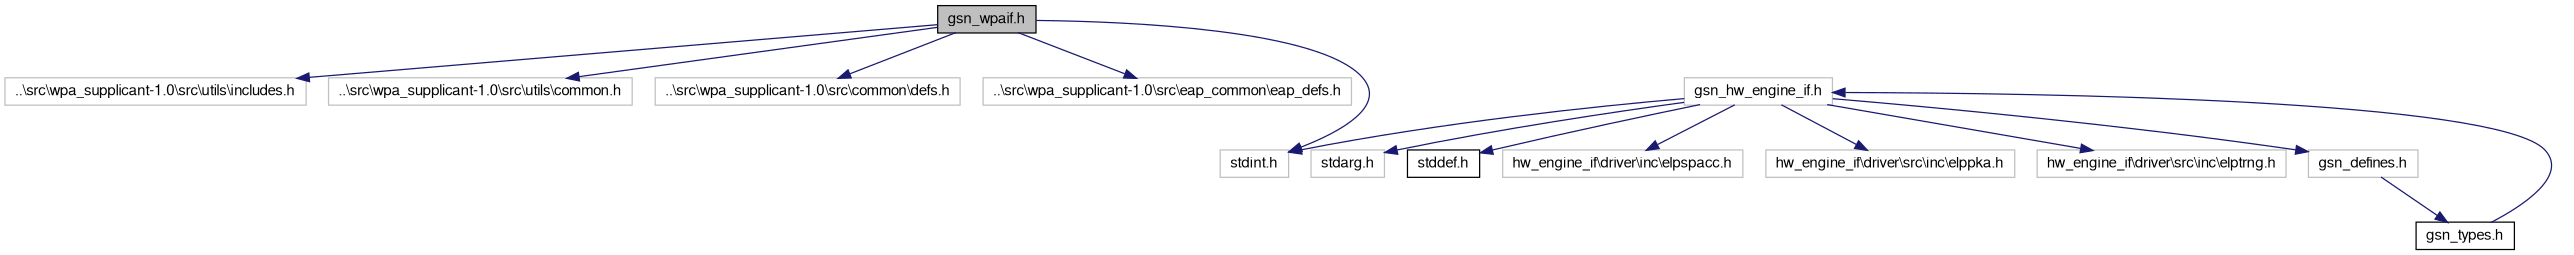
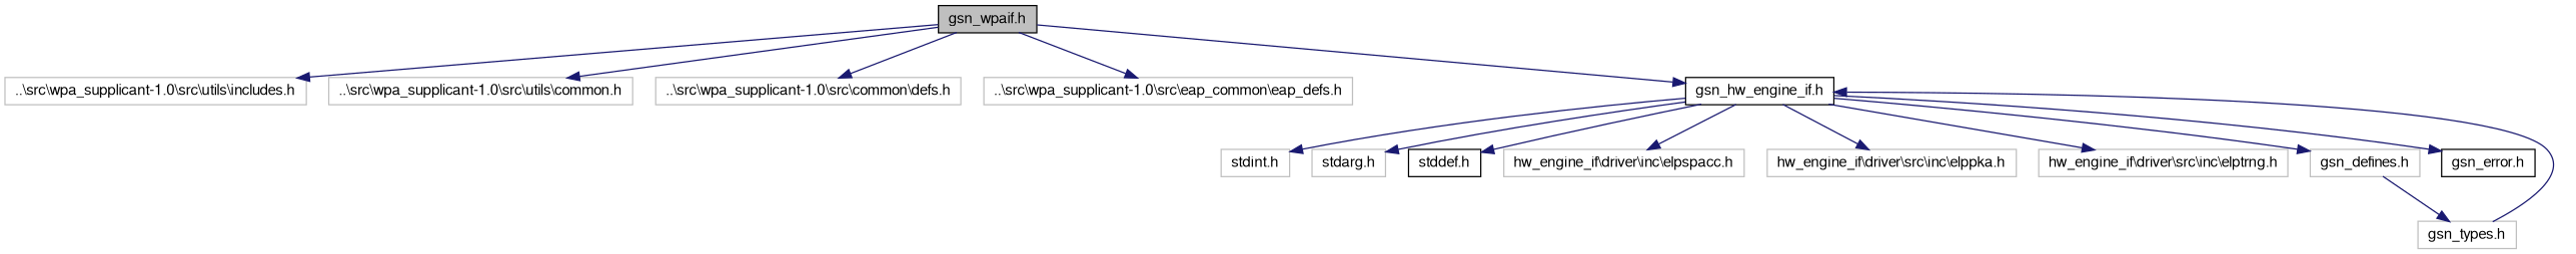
  digraph {
    node [color=grey75 fillcolor=white fontname=FreeSans fontsize=12 shape=record style=filled]
    edge [color=midnightblue fontname=FreeSans fontsize=12 labelfontname=FreeSans labelfontsize=12 style=solid]
    n1 [color=black fillcolor=grey75 fontcolor=black height=0.2 label="gsn_wpaif.h" width=0.4]
    n2 [height=0.2 label="..\\src\\wpa_supplicant-1.0\\src\\utils\\includes.h" width=0.4]
    n3 [height=0.2 label="..\\src\\wpa_supplicant-1.0\\src\\utils\\common.h" width=0.4]
    n4 [height=0.2 label="..\\src\\wpa_supplicant-1.0\\src\\common\\defs.h" width=0.4]
    n5 [height=0.2 label="..\\src\\wpa_supplicant-1.0\\src\\eap_common\\eap_defs.h" width=0.4]
-   n6 [height=0.2 label="gsn_hw_engine_if.h" width=0.4]
+   n6 [color=black height=0.2 label="gsn_hw_engine_if.h" width=0.4]
    n7 [height=0.2 label="stdarg.h" width=0.4]
    n8 [color=black height=0.2 label="stddef.h" width=0.4]
    n9 [height=0.2 label="stdint.h" width=0.4]
    n10 [height=0.2 label="hw_engine_if\\driver\\inc\\elpspacc.h" width=0.4]
    n11 [height=0.2 label="hw_engine_if\\driver\\src\\inc\\elppka.h" width=0.4]
    n12 [height=0.2 label="hw_engine_if\\driver\\src\\inc\\elptrng.h" width=0.4]
    n13 [height=0.2 label="gsn_defines.h" width=0.4]
-   n15 [color=black height=0.2 label="gsn_types.h" width=0.4]
+   n14 [color=black height=0.2 label="gsn_error.h" width=0.4]
+   n15 [height=0.2 label="gsn_types.h" width=0.4]
    n1 -> n2
    n1 -> n3
    n1 -> n4
    n1 -> n5
-   n1 -> n9
+   n1 -> n6
    n6 -> n7
    n6 -> n8
    n6 -> n9
    n6 -> n10
    n6 -> n11
    n6 -> n12
    n6 -> n13
+   n6 -> n14
    n13 -> n15
    n15 -> n6
  }
